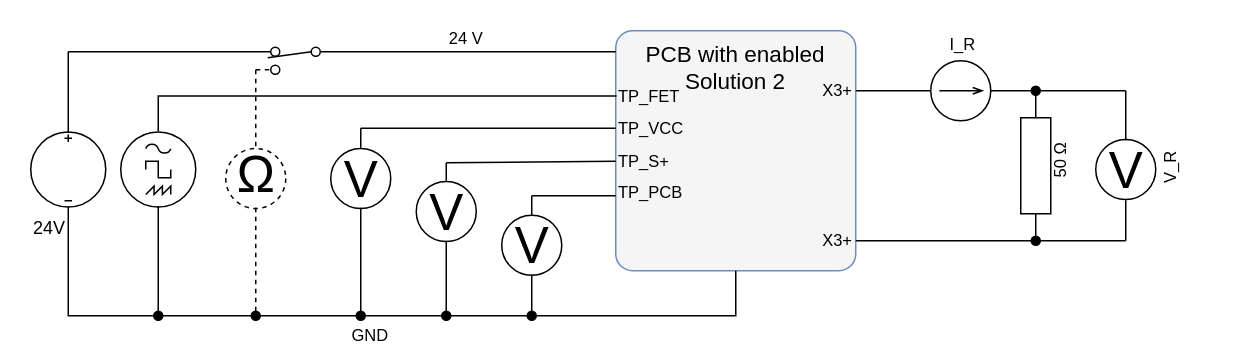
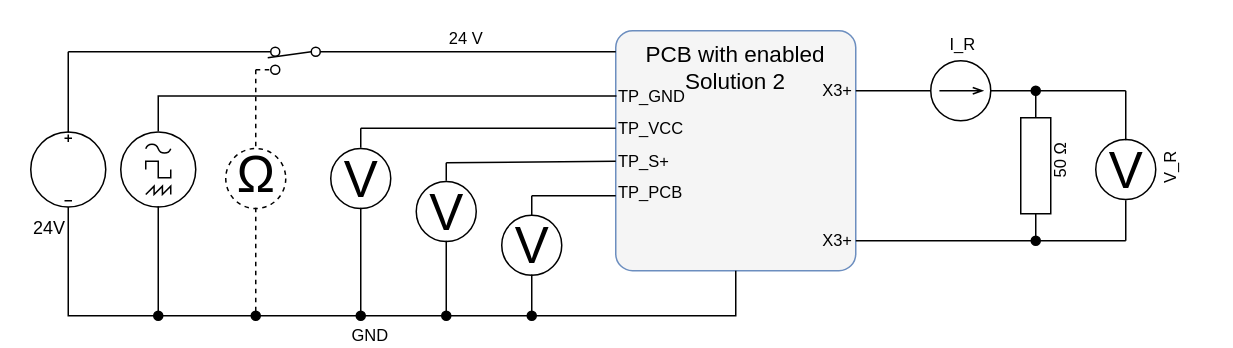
  <mxCell id="0" />
  <mxCell id="1" parent="0" />
  <mxCell id="2" value="PCB with enabled&lt;br&gt;Solution 2" style="rounded=1;whiteSpace=wrap;html=1;fillColor=#f5f5f5;fontSize=15;strokeColor=#6c8ebf;verticalAlign=top;arcSize=7;" parent="1" vertex="1"><mxGeometry x="410" y="20" width="160" height="160" as="geometry" /></mxCell>
  <mxCell id="3" value="24V" style="pointerEvents=1;verticalLabelPosition=bottom;shadow=0;dashed=0;align=left;html=1;verticalAlign=top;shape=mxgraph.electrical.signal_sources.dc_source_3;" parent="1" vertex="1"><mxGeometry x="20" y="87.5" width="50" height="50" as="geometry" /></mxCell>
  <mxCell id="4" value="GND" style="endArrow=none;html=1;entryX=0.5;entryY=1;entryDx=0;entryDy=0;entryPerimeter=0;rounded=0;exitX=0.5;exitY=1;exitDx=0;exitDy=0;verticalAlign=top;" parent="1" source="2" target="3" edge="1"><mxGeometry width="50" height="50" relative="1" as="geometry"><mxPoint x="400" y="161" as="sourcePoint" /><mxPoint x="70" y="200" as="targetPoint" /><Array as="points"><mxPoint x="490" y="210" /><mxPoint x="45" y="210" /></Array></mxGeometry></mxCell>
  <mxCell id="5" value="TP_VCC" style="text;html=1;strokeColor=none;fillColor=none;align=left;verticalAlign=middle;whiteSpace=wrap;rounded=0;fontSize=11;" parent="1" vertex="1"><mxGeometry x="410" y="76.5" width="40" height="17" as="geometry" /></mxCell>
  <mxCell id="6" value="TP_S+" style="text;html=1;strokeColor=none;fillColor=none;align=left;verticalAlign=middle;whiteSpace=wrap;rounded=0;fontSize=11;" parent="1" vertex="1"><mxGeometry x="410" y="98" width="40" height="17" as="geometry" /></mxCell>
  <mxCell id="7" value="TP_PCB" style="text;html=1;strokeColor=none;fillColor=none;align=left;verticalAlign=middle;whiteSpace=wrap;rounded=0;fontSize=11;" parent="1" vertex="1"><mxGeometry x="410" y="119.5" width="40" height="17" as="geometry" /></mxCell>
  <mxCell id="8" value="" style="endArrow=none;html=1;fontSize=11;" parent="1" edge="1"><mxGeometry width="50" height="50" relative="1" as="geometry"><mxPoint x="570" y="60" as="sourcePoint" /><mxPoint x="620" y="60" as="targetPoint" /></mxGeometry></mxCell>
  <mxCell id="9" value="" style="pointerEvents=1;verticalLabelPosition=bottom;shadow=0;dashed=0;align=center;html=1;verticalAlign=top;shape=mxgraph.electrical.resistors.resistor_1;fontSize=11;direction=south;" parent="1" vertex="1"><mxGeometry x="680" y="60" width="20" height="100" as="geometry" /></mxCell>
  <mxCell id="10" value="" style="perimeter=ellipsePerimeter;verticalLabelPosition=bottom;shadow=0;dashed=0;align=center;html=1;verticalAlign=top;shape=mxgraph.electrical.instruments.galvanometer;fontSize=11;direction=south;" parent="1" vertex="1"><mxGeometry x="610" y="40" width="60" height="40" as="geometry" /></mxCell>
  <mxCell id="11" value="" style="endArrow=none;html=1;fontSize=11;" parent="1" edge="1"><mxGeometry width="50" height="50" relative="1" as="geometry"><mxPoint x="660" y="60" as="sourcePoint" /><mxPoint x="690" y="60" as="targetPoint" /></mxGeometry></mxCell>
  <mxCell id="12" value="" style="endArrow=none;html=1;fontSize=11;" parent="1" edge="1"><mxGeometry width="50" height="50" relative="1" as="geometry"><mxPoint x="570" y="160" as="sourcePoint" /><mxPoint x="690" y="160" as="targetPoint" /></mxGeometry></mxCell>
  <mxCell id="13" value="V" style="verticalLabelPosition=middle;shadow=0;dashed=0;align=center;html=1;verticalAlign=middle;strokeWidth=1;shape=ellipse;aspect=fixed;fontSize=34;" parent="1" vertex="1"><mxGeometry x="730" y="92.5" width="40" height="40" as="geometry" /></mxCell>
  <mxCell id="14" value="" style="endArrow=none;html=1;fontSize=11;startArrow=oval;startFill=1;" parent="1" edge="1"><mxGeometry width="50" height="50" relative="1" as="geometry"><mxPoint x="690" y="60" as="sourcePoint" /><mxPoint x="750" y="60" as="targetPoint" /></mxGeometry></mxCell>
  <mxCell id="15" value="" style="endArrow=none;html=1;fontSize=11;startArrow=oval;startFill=1;" parent="1" edge="1"><mxGeometry width="50" height="50" relative="1" as="geometry"><mxPoint x="690" y="160" as="sourcePoint" /><mxPoint x="750" y="160" as="targetPoint" /></mxGeometry></mxCell>
  <mxCell id="16" value="" style="endArrow=none;html=1;fontSize=11;startArrow=none;startFill=0;" parent="1" edge="1"><mxGeometry width="50" height="50" relative="1" as="geometry"><mxPoint x="750" y="133" as="sourcePoint" /><mxPoint x="750" y="160" as="targetPoint" /></mxGeometry></mxCell>
  <mxCell id="17" value="" style="endArrow=none;html=1;fontSize=11;startArrow=none;startFill=0;" parent="1" edge="1"><mxGeometry width="50" height="50" relative="1" as="geometry"><mxPoint x="750" y="60" as="sourcePoint" /><mxPoint x="750" y="93" as="targetPoint" /></mxGeometry></mxCell>
  <mxCell id="18" value="V" style="verticalLabelPosition=middle;shadow=0;dashed=0;align=center;html=1;verticalAlign=middle;strokeWidth=1;shape=ellipse;aspect=fixed;fontSize=34;" parent="1" vertex="1"><mxGeometry x="220" y="98.5" width="40" height="40" as="geometry" /></mxCell>
  <mxCell id="19" value="" style="perimeter=ellipsePerimeter;verticalLabelPosition=bottom;shadow=0;dashed=0;align=center;html=1;verticalAlign=top;shape=mxgraph.electrical.instruments.signal_generator;fontSize=34;" parent="1" vertex="1"><mxGeometry x="80" y="87.5" width="50" height="50" as="geometry" /></mxCell>
  <mxCell id="20" value="" style="endArrow=oval;html=1;fontSize=11;startArrow=none;startFill=0;endFill=1;" parent="1" edge="1"><mxGeometry width="50" height="50" relative="1" as="geometry"><mxPoint x="105" y="137" as="sourcePoint" /><mxPoint x="105" y="210" as="targetPoint" /></mxGeometry></mxCell>
  <mxCell id="21" value="" style="endArrow=none;html=1;fontSize=11;startArrow=none;startFill=0;endFill=0;" parent="1" edge="1"><mxGeometry width="50" height="50" relative="1" as="geometry"><mxPoint x="105" y="63" as="sourcePoint" /><mxPoint x="105" y="87" as="targetPoint" /></mxGeometry></mxCell>
  <mxCell id="22" value="" style="endArrow=none;html=1;fontSize=11;" parent="1" edge="1"><mxGeometry width="50" height="50" relative="1" as="geometry"><mxPoint x="105.5" y="63.5" as="sourcePoint" /><mxPoint x="410.5" y="63.5" as="targetPoint" /></mxGeometry></mxCell>
- <mxCell id="23" value="TP_FET" style="text;html=1;strokeColor=none;fillColor=none;align=left;verticalAlign=middle;whiteSpace=wrap;rounded=0;fontSize=11;" parent="1" vertex="1"><mxGeometry x="410" y="55" width="40" height="17" as="geometry" /></mxCell>
+ <mxCell id="23" value="TP_GND" style="text;html=1;strokeColor=none;fillColor=none;align=left;verticalAlign=middle;whiteSpace=wrap;rounded=0;fontSize=11;" parent="1" vertex="1"><mxGeometry x="410" y="55" width="40" height="17" as="geometry" /></mxCell>
  <mxCell id="24" value="V_R" style="text;html=1;strokeColor=none;fillColor=none;align=left;verticalAlign=middle;whiteSpace=wrap;rounded=0;fontSize=11;direction=east;rotation=270;" parent="1" vertex="1"><mxGeometry x="760" y="95.5" width="40" height="17" as="geometry" /></mxCell>
  <mxCell id="25" value="50&amp;nbsp;&lt;span class=&quot;ILfuVd&quot;&gt;Ω&lt;/span&gt;" style="text;html=1;strokeColor=none;fillColor=none;align=center;verticalAlign=middle;whiteSpace=wrap;rounded=0;fontSize=11;direction=east;rotation=270;" parent="1" vertex="1"><mxGeometry x="681" y="98" width="50" height="17" as="geometry" /></mxCell>
  <mxCell id="26" value="I_R" style="text;html=1;strokeColor=none;fillColor=none;align=left;verticalAlign=middle;whiteSpace=wrap;rounded=0;fontSize=11;direction=east;rotation=0;" parent="1" vertex="1"><mxGeometry x="631" y="20" width="40" height="17" as="geometry" /></mxCell>
  <mxCell id="27" value="" style="endArrow=none;html=1;fontSize=34;" parent="1" edge="1"><mxGeometry width="50" height="50" relative="1" as="geometry"><mxPoint x="240" y="85" as="sourcePoint" /><mxPoint x="410" y="85" as="targetPoint" /></mxGeometry></mxCell>
  <mxCell id="28" value="" style="endArrow=none;html=1;fontSize=11;startArrow=none;startFill=0;endFill=0;" parent="1" edge="1"><mxGeometry width="50" height="50" relative="1" as="geometry"><mxPoint x="240" y="85" as="sourcePoint" /><mxPoint x="240" y="98" as="targetPoint" /></mxGeometry></mxCell>
  <mxCell id="29" value="" style="endArrow=oval;html=1;fontSize=11;startArrow=none;startFill=0;endFill=1;" parent="1" edge="1"><mxGeometry width="50" height="50" relative="1" as="geometry"><mxPoint x="240" y="138" as="sourcePoint" /><mxPoint x="240" y="210" as="targetPoint" /></mxGeometry></mxCell>
  <mxCell id="30" value="V" style="verticalLabelPosition=middle;shadow=0;dashed=0;align=center;html=1;verticalAlign=middle;strokeWidth=1;shape=ellipse;aspect=fixed;fontSize=34;" parent="1" vertex="1"><mxGeometry x="277" y="120.5" width="40" height="40" as="geometry" /></mxCell>
  <mxCell id="31" value="" style="endArrow=none;html=1;fontSize=34;" parent="1" edge="1"><mxGeometry width="50" height="50" relative="1" as="geometry"><mxPoint x="297" y="108" as="sourcePoint" /><mxPoint x="410" y="107" as="targetPoint" /></mxGeometry></mxCell>
  <mxCell id="32" value="" style="endArrow=none;html=1;fontSize=11;startArrow=none;startFill=0;endFill=0;" parent="1" edge="1"><mxGeometry width="50" height="50" relative="1" as="geometry"><mxPoint x="297" y="108" as="sourcePoint" /><mxPoint x="297" y="120" as="targetPoint" /></mxGeometry></mxCell>
  <mxCell id="33" value="" style="endArrow=oval;html=1;fontSize=11;startArrow=none;startFill=0;endFill=1;" parent="1" edge="1"><mxGeometry width="50" height="50" relative="1" as="geometry"><mxPoint x="297" y="160" as="sourcePoint" /><mxPoint x="297" y="210" as="targetPoint" /></mxGeometry></mxCell>
  <mxCell id="34" value="V" style="verticalLabelPosition=middle;shadow=0;dashed=0;align=center;html=1;verticalAlign=middle;strokeWidth=1;shape=ellipse;aspect=fixed;fontSize=34;" parent="1" vertex="1"><mxGeometry x="334" y="143" width="40" height="40" as="geometry" /></mxCell>
  <mxCell id="35" value="" style="endArrow=none;html=1;fontSize=34;" parent="1" edge="1"><mxGeometry width="50" height="50" relative="1" as="geometry"><mxPoint x="354" y="130" as="sourcePoint" /><mxPoint x="410" y="130" as="targetPoint" /></mxGeometry></mxCell>
  <mxCell id="36" value="" style="endArrow=none;html=1;fontSize=11;startArrow=none;startFill=0;endFill=0;" parent="1" edge="1"><mxGeometry width="50" height="50" relative="1" as="geometry"><mxPoint x="354" y="130" as="sourcePoint" /><mxPoint x="354" y="143" as="targetPoint" /></mxGeometry></mxCell>
  <mxCell id="37" value="" style="endArrow=oval;html=1;fontSize=11;startArrow=none;startFill=0;endFill=1;" parent="1" edge="1"><mxGeometry width="50" height="50" relative="1" as="geometry"><mxPoint x="354" y="182.5" as="sourcePoint" /><mxPoint x="354" y="210" as="targetPoint" /></mxGeometry></mxCell>
  <mxCell id="38" value="&lt;span class=&quot;ILfuVd&quot;&gt;Ω&lt;/span&gt;" style="verticalLabelPosition=middle;shadow=0;dashed=1;align=center;html=1;verticalAlign=bottom;strokeWidth=1;shape=ellipse;aspect=fixed;fontSize=34;" parent="1" vertex="1"><mxGeometry x="150" y="98.5" width="40" height="40" as="geometry" /></mxCell>
  <mxCell id="39" value="" style="endArrow=none;html=1;fontSize=11;startArrow=none;startFill=0;endFill=0;dashed=1;" parent="1" edge="1"><mxGeometry width="50" height="50" relative="1" as="geometry"><mxPoint x="170" y="46" as="sourcePoint" /><mxPoint x="170" y="99" as="targetPoint" /></mxGeometry></mxCell>
  <mxCell id="40" value="" style="endArrow=oval;html=1;fontSize=11;startArrow=none;startFill=0;endFill=1;dashed=1;" parent="1" edge="1"><mxGeometry width="50" height="50" relative="1" as="geometry"><mxPoint x="170" y="138" as="sourcePoint" /><mxPoint x="170" y="210" as="targetPoint" /></mxGeometry></mxCell>
  <mxCell id="41" value="" style="endArrow=none;html=1;fontSize=11;startArrow=none;startFill=0;endFill=0;" parent="1" edge="1"><mxGeometry width="50" height="50" relative="1" as="geometry"><mxPoint x="45" y="34" as="sourcePoint" /><mxPoint x="45" y="88" as="targetPoint" /></mxGeometry></mxCell>
  <mxCell id="42" value="24 V" style="endArrow=none;html=1;fontSize=11;startArrow=oval;startFill=0;verticalAlign=bottom;" parent="1" edge="1"><mxGeometry width="50" height="50" relative="1" as="geometry"><mxPoint x="210" y="34" as="sourcePoint" /><mxPoint x="410" y="34" as="targetPoint" /></mxGeometry></mxCell>
  <mxCell id="43" value="" style="endArrow=oval;html=1;fontSize=34;startArrow=none;startFill=0;endFill=0;" parent="1" edge="1"><mxGeometry width="50" height="50" relative="1" as="geometry"><mxPoint x="45" y="34" as="sourcePoint" /><mxPoint x="183" y="34" as="targetPoint" /></mxGeometry></mxCell>
  <mxCell id="44" value="" style="endArrow=oval;html=1;fontSize=34;startArrow=none;startFill=0;endFill=0;dashed=1;" parent="1" edge="1"><mxGeometry width="50" height="50" relative="1" as="geometry"><mxPoint x="170" y="46" as="sourcePoint" /><mxPoint x="183" y="46" as="targetPoint" /></mxGeometry></mxCell>
  <mxCell id="45" value="" style="endArrow=none;html=1;fontSize=34;" parent="1" edge="1"><mxGeometry width="50" height="50" relative="1" as="geometry"><mxPoint x="178" y="38" as="sourcePoint" /><mxPoint x="207" y="34" as="targetPoint" /></mxGeometry></mxCell>
  <mxCell id="46" value="X3+" style="text;html=1;strokeColor=none;fillColor=none;align=right;verticalAlign=middle;whiteSpace=wrap;rounded=0;fontSize=11;" parent="1" vertex="1"><mxGeometry x="530" y="51.5" width="40" height="17" as="geometry" /></mxCell>
  <mxCell id="47" value="X3+" style="text;html=1;strokeColor=none;fillColor=none;align=right;verticalAlign=middle;whiteSpace=wrap;rounded=0;fontSize=11;" parent="1" vertex="1"><mxGeometry x="530" y="151.5" width="40" height="17" as="geometry" /></mxCell>
